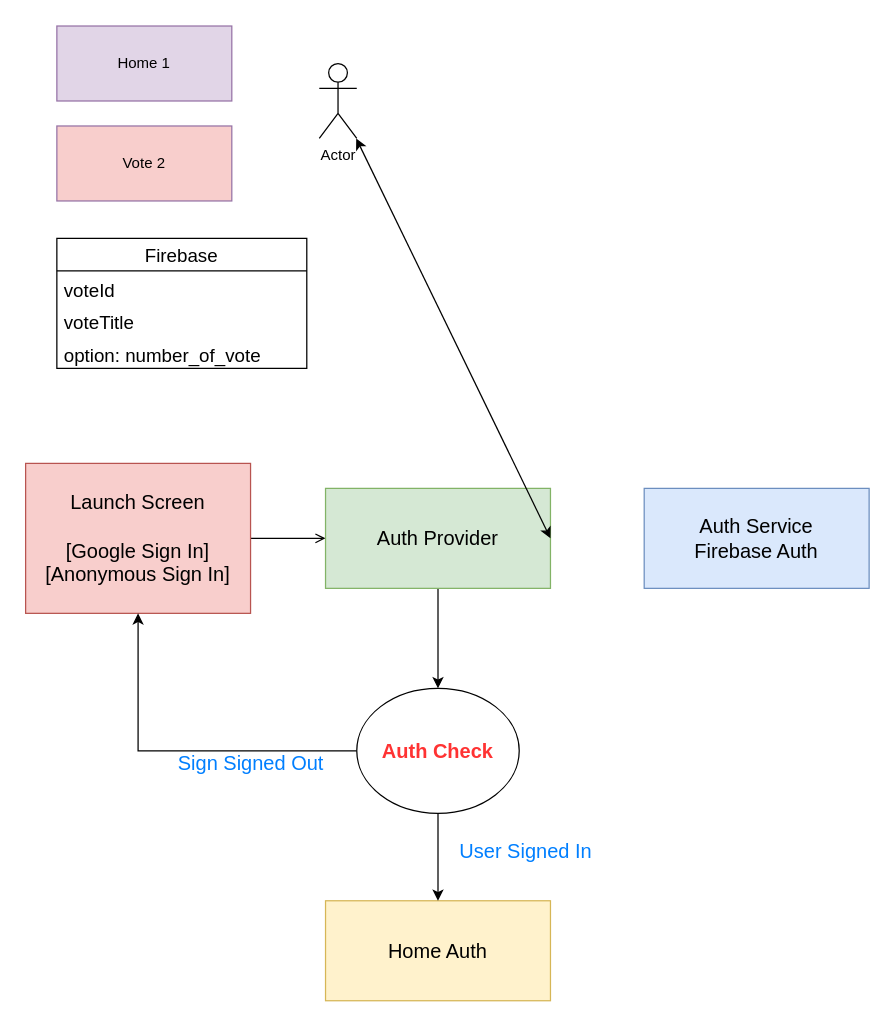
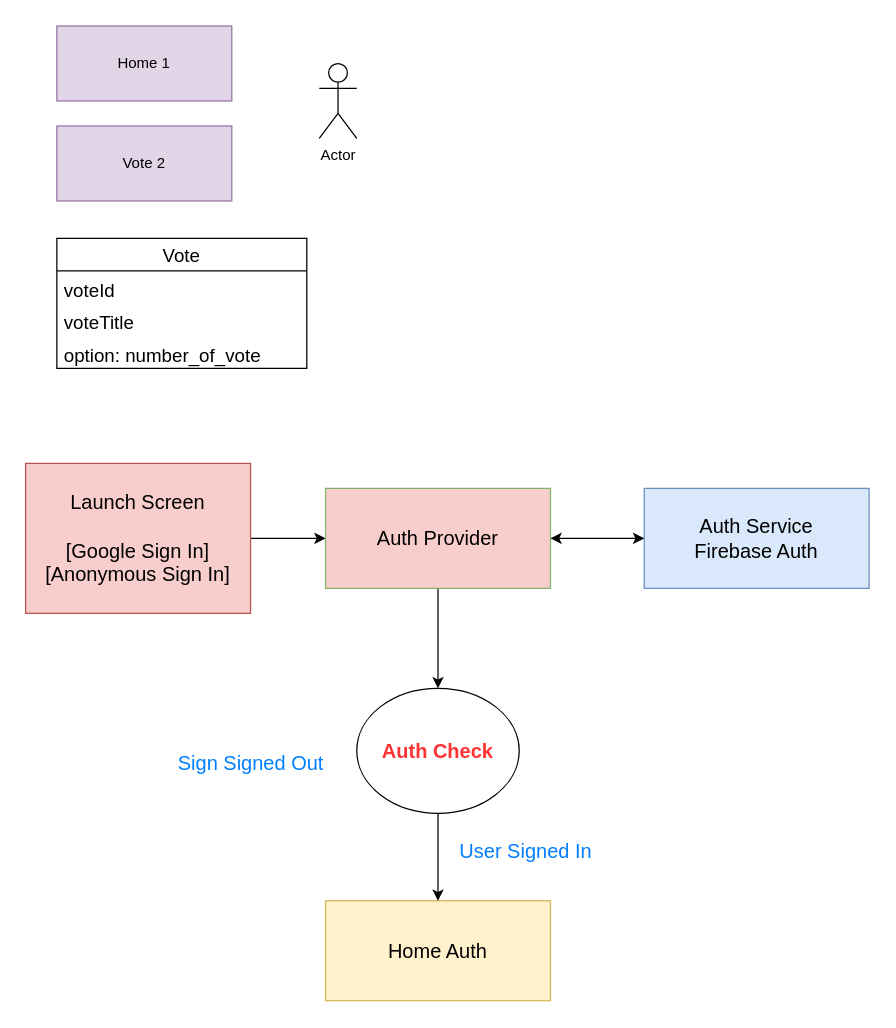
  <mxCell id="0" />
  <mxCell id="1" parent="0" />
  <mxCell id="2" value="Actor" style="shape=umlActor;verticalLabelPosition=bottom;labelBackgroundColor=#ffffff;verticalAlign=top;html=1;outlineConnect=0;" parent="1" vertex="1"><mxGeometry x="255" y="50" width="30" height="60" as="geometry" /></mxCell>
  <mxCell id="3" value="Home 1" style="rounded=0;whiteSpace=wrap;html=1;fillColor=#e1d5e7;strokeColor=#9673a6;" parent="1" vertex="1"><mxGeometry x="45" y="20" width="140" height="60" as="geometry" /></mxCell>
- <mxCell id="4" value="Vote 2" style="rounded=0;whiteSpace=wrap;html=1;fillColor=#f8cecc;strokeColor=#9673a6;" parent="1" vertex="1"><mxGeometry x="45" y="100" width="140" height="60" as="geometry" /></mxCell>
- <mxCell id="5" value="Firebase" style="swimlane;fontStyle=0;childLayout=stackLayout;horizontal=1;startSize=26;fillColor=none;horizontalStack=0;resizeParent=1;resizeParentMax=0;resizeLast=0;collapsible=1;marginBottom=0;fontSize=15;" parent="1" vertex="1"><mxGeometry x="45" y="190" width="200" height="104" as="geometry" /></mxCell>
+ <mxCell id="4" value="Vote 2" style="rounded=0;whiteSpace=wrap;html=1;fillColor=#e1d5e7;strokeColor=#9673a6;" parent="1" vertex="1"><mxGeometry x="45" y="100" width="140" height="60" as="geometry" /></mxCell>
+ <mxCell id="5" value="Vote" style="swimlane;fontStyle=0;childLayout=stackLayout;horizontal=1;startSize=26;fillColor=none;horizontalStack=0;resizeParent=1;resizeParentMax=0;resizeLast=0;collapsible=1;marginBottom=0;fontSize=15;" parent="1" vertex="1"><mxGeometry x="45" y="190" width="200" height="104" as="geometry" /></mxCell>
  <mxCell id="6" value="voteId" style="text;strokeColor=none;fillColor=none;align=left;verticalAlign=top;spacingLeft=4;spacingRight=4;overflow=hidden;rotatable=0;points=[[0,0.5],[1,0.5]];portConstraint=eastwest;fontSize=15;" parent="5" vertex="1"><mxGeometry y="26" width="200" height="26" as="geometry" /></mxCell>
  <mxCell id="7" value="voteTitle" style="text;strokeColor=none;fillColor=none;align=left;verticalAlign=top;spacingLeft=4;spacingRight=4;overflow=hidden;rotatable=0;points=[[0,0.5],[1,0.5]];portConstraint=eastwest;fontSize=15;" parent="5" vertex="1"><mxGeometry y="52" width="200" height="26" as="geometry" /></mxCell>
  <mxCell id="8" value="option: number_of_vote" style="text;strokeColor=none;fillColor=none;align=left;verticalAlign=top;spacingLeft=4;spacingRight=4;overflow=hidden;rotatable=0;points=[[0,0.5],[1,0.5]];portConstraint=eastwest;fontSize=15;" parent="5" vertex="1"><mxGeometry y="78" width="200" height="26" as="geometry" /></mxCell>
- <mxCell id="9" style="edgeStyle=orthogonalEdgeStyle;rounded=0;orthogonalLoop=1;jettySize=auto;html=1;exitX=1;exitY=0.5;exitDx=0;exitDy=0;entryX=0;entryY=0.5;entryDx=0;entryDy=0;fontSize=16;fontColor=#007FFF;endArrow=open;" edge="1" parent="1" source="10" target="13"><mxGeometry relative="1" as="geometry" /></mxCell>
+ <mxCell id="9" style="edgeStyle=orthogonalEdgeStyle;rounded=0;orthogonalLoop=1;jettySize=auto;html=1;exitX=1;exitY=0.5;exitDx=0;exitDy=0;entryX=0;entryY=0.5;entryDx=0;entryDy=0;fontSize=16;fontColor=#007FFF;" edge="1" parent="1" source="10" target="13"><mxGeometry relative="1" as="geometry" /></mxCell>
  <mxCell id="10" value="Launch Screen&lt;br&gt;&lt;br style=&quot;font-size: 16px&quot;&gt;[Google Sign In]&lt;br style=&quot;font-size: 16px&quot;&gt;[Anonymous Sign In]" style="rounded=0;whiteSpace=wrap;html=1;fontSize=16;fillColor=#f8cecc;strokeColor=#b85450;" vertex="1" parent="1"><mxGeometry x="20" y="370" width="180" height="120" as="geometry" /></mxCell>
  <mxCell id="11" value="Home Auth" style="rounded=0;whiteSpace=wrap;html=1;fontSize=16;fillColor=#fff2cc;strokeColor=#d6b656;" vertex="1" parent="1"><mxGeometry x="260" y="720" width="180" height="80" as="geometry" /></mxCell>
  <mxCell id="12" style="edgeStyle=orthogonalEdgeStyle;rounded=0;orthogonalLoop=1;jettySize=auto;html=1;exitX=0.5;exitY=1;exitDx=0;exitDy=0;fontSize=16;fontColor=#007FFF;" edge="1" parent="1" source="13" target="18"><mxGeometry relative="1" as="geometry" /></mxCell>
- <mxCell id="13" value="Auth Provider" style="rounded=0;whiteSpace=wrap;html=1;fontSize=16;fillColor=#d5e8d4;strokeColor=#82b366;" vertex="1" parent="1"><mxGeometry x="260" y="390" width="180" height="80" as="geometry" /></mxCell>
+ <mxCell id="13" value="Auth Provider" style="rounded=0;whiteSpace=wrap;html=1;fontSize=16;fillColor=#f8cecc;strokeColor=#82b366;" vertex="1" parent="1"><mxGeometry x="260" y="390" width="180" height="80" as="geometry" /></mxCell>
  <mxCell id="14" value="Auth Service&lt;br&gt;Firebase Auth" style="rounded=0;whiteSpace=wrap;html=1;fontSize=16;fillColor=#dae8fc;strokeColor=#6c8ebf;" vertex="1" parent="1"><mxGeometry x="515" y="390" width="180" height="80" as="geometry" /></mxCell>
- <mxCell id="15" value="" style="endArrow=classic;startArrow=classic;html=1;fontSize=16;exitX=1;exitY=0.5;exitDx=0;exitDy=0;" edge="1" parent="1" source="13" target="2"><mxGeometry width="50" height="50" relative="1" as="geometry"><mxPoint x="20" y="850" as="sourcePoint" /><mxPoint x="490" y="430" as="targetPoint" /></mxGeometry></mxCell>
+ <mxCell id="15" value="" style="endArrow=classic;startArrow=classic;html=1;fontSize=16;entryX=0;entryY=0.5;entryDx=0;entryDy=0;exitX=1;exitY=0.5;exitDx=0;exitDy=0;" edge="1" parent="1" source="13" target="14"><mxGeometry width="50" height="50" relative="1" as="geometry"><mxPoint x="20" y="850" as="sourcePoint" /><mxPoint x="490" y="430" as="targetPoint" /></mxGeometry></mxCell>
  <mxCell id="16" style="edgeStyle=orthogonalEdgeStyle;rounded=0;orthogonalLoop=1;jettySize=auto;html=1;exitX=0.5;exitY=1;exitDx=0;exitDy=0;entryX=0.5;entryY=0;entryDx=0;entryDy=0;fontSize=16;fontColor=#007FFF;" edge="1" parent="1" source="18" target="11"><mxGeometry relative="1" as="geometry" /></mxCell>
- <mxCell id="17" style="edgeStyle=orthogonalEdgeStyle;rounded=0;orthogonalLoop=1;jettySize=auto;html=1;entryX=0.5;entryY=1;entryDx=0;entryDy=0;fontSize=16;fontColor=#007FFF;" edge="1" parent="1" source="18" target="10"><mxGeometry relative="1" as="geometry" /></mxCell>
  <mxCell id="18" value="&lt;b&gt;&lt;font color=&quot;#ff3333&quot;&gt;Auth Check&lt;/font&gt;&lt;/b&gt;" style="ellipse;whiteSpace=wrap;html=1;fontSize=16;fontColor=#007FFF;" vertex="1" parent="1"><mxGeometry x="285" y="550" width="130" height="100" as="geometry" /></mxCell>
  <mxCell id="19" value="User Signed In" style="text;html=1;resizable=0;autosize=1;align=center;verticalAlign=middle;points=[];fillColor=none;strokeColor=none;rounded=0;fontSize=16;fontColor=#007FFF;" vertex="1" parent="1"><mxGeometry x="360" y="670" width="120" height="20" as="geometry" /></mxCell>
  <mxCell id="20" value="Sign Signed Out" style="text;html=1;resizable=0;autosize=1;align=center;verticalAlign=middle;points=[];fillColor=none;strokeColor=none;rounded=0;fontSize=16;fontColor=#007FFF;" vertex="1" parent="1"><mxGeometry x="135" y="600" width="130" height="20" as="geometry" /></mxCell>
